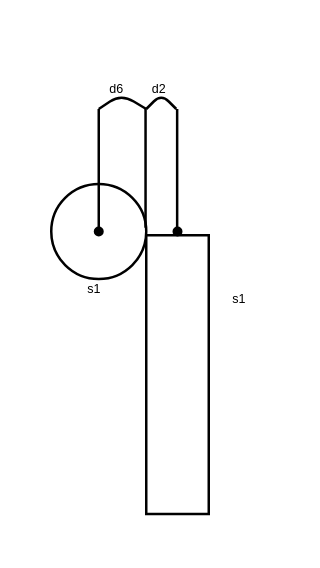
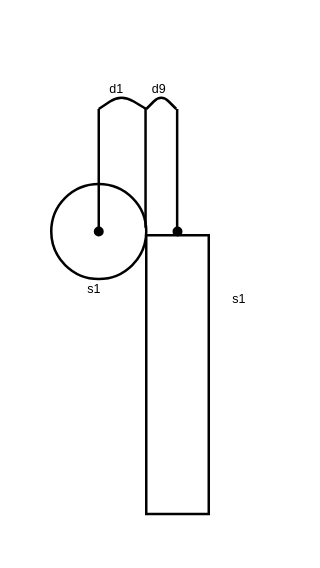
  <mxCell id="0" />
  <mxCell id="1" parent="0" />
  <mxCell id="2" value="" style="ellipse;whiteSpace=wrap;html=1;aspect=fixed;" vertex="1" parent="1"><mxGeometry x="20" y="73" width="38" height="38" as="geometry" /></mxCell>
  <mxCell id="3" value="" style="rounded=0;whiteSpace=wrap;html=1;" vertex="1" parent="1"><mxGeometry x="58" y="93.5" width="25" height="111.5" as="geometry" /></mxCell>
  <mxCell id="4" value="" style="ellipse;whiteSpace=wrap;html=1;aspect=fixed;fillColor=#000000;" vertex="1" parent="1"><mxGeometry x="37.5" y="90.5" width="3" height="3" as="geometry" /></mxCell>
  <mxCell id="5" value="" style="ellipse;whiteSpace=wrap;html=1;aspect=fixed;fillColor=#000000;" vertex="1" parent="1"><mxGeometry x="69" y="90.5" width="3" height="3" as="geometry" /></mxCell>
  <mxCell id="6" value="" style="endArrow=none;html=1;exitX=0.5;exitY=0;exitDx=0;exitDy=0;" edge="1" parent="1" source="4"><mxGeometry width="50" height="50" relative="1" as="geometry"><mxPoint x="23" y="92" as="sourcePoint" /><mxPoint x="39" y="43" as="targetPoint" /></mxGeometry></mxCell>
  <mxCell id="7" value="" style="endArrow=none;html=1;exitX=0.5;exitY=0;exitDx=0;exitDy=0;" edge="1" parent="1"><mxGeometry width="50" height="50" relative="1" as="geometry"><mxPoint x="57.72" y="90.5" as="sourcePoint" /><mxPoint x="57.72" y="43" as="targetPoint" /></mxGeometry></mxCell>
  <mxCell id="8" value="" style="endArrow=none;html=1;exitX=0.5;exitY=0;exitDx=0;exitDy=0;" edge="1" parent="1"><mxGeometry width="50" height="50" relative="1" as="geometry"><mxPoint x="70.36" y="90.5" as="sourcePoint" /><mxPoint x="70.36" y="43" as="targetPoint" /></mxGeometry></mxCell>
  <mxCell id="9" value="" style="endArrow=none;html=1;" edge="1" parent="1"><mxGeometry width="50" height="50" relative="1" as="geometry"><mxPoint x="39" y="43" as="sourcePoint" /><mxPoint x="58" y="43" as="targetPoint" /><Array as="points"><mxPoint x="48" y="37" /></Array></mxGeometry></mxCell>
  <mxCell id="10" value="" style="endArrow=none;html=1;" edge="1" parent="1"><mxGeometry width="50" height="50" relative="1" as="geometry"><mxPoint x="58" y="43" as="sourcePoint" /><mxPoint x="70" y="43" as="targetPoint" /><Array as="points"><mxPoint x="64" y="37" /></Array></mxGeometry></mxCell>
- <mxCell id="11" value="&lt;font style=&quot;font-size: 5px;&quot;&gt;d6&lt;/font&gt;" style="text;html=1;align=center;verticalAlign=middle;resizable=0;points=[];autosize=1;strokeColor=none;fillColor=none;" vertex="1" parent="1"><mxGeometry x="34" y="20" width="24" height="26" as="geometry" /></mxCell>
- <mxCell id="12" value="&lt;font style=&quot;font-size: 5px;&quot;&gt;d2&lt;/font&gt;" style="text;html=1;align=center;verticalAlign=middle;resizable=0;points=[];autosize=1;strokeColor=none;fillColor=none;" vertex="1" parent="1"><mxGeometry x="51" y="20" width="24" height="26" as="geometry" /></mxCell>
+ <mxCell id="11" value="&lt;font style=&quot;font-size: 5px;&quot;&gt;d1&lt;/font&gt;" style="text;html=1;align=center;verticalAlign=middle;resizable=0;points=[];autosize=1;strokeColor=none;fillColor=none;" vertex="1" parent="1"><mxGeometry x="34" y="20" width="24" height="26" as="geometry" /></mxCell>
+ <mxCell id="12" value="&lt;font style=&quot;font-size: 5px;&quot;&gt;d9&lt;/font&gt;" style="text;html=1;align=center;verticalAlign=middle;resizable=0;points=[];autosize=1;strokeColor=none;fillColor=none;" vertex="1" parent="1"><mxGeometry x="51" y="20" width="24" height="26" as="geometry" /></mxCell>
  <mxCell id="13" value="&lt;font style=&quot;font-size: 5px;&quot;&gt;s1&lt;/font&gt;" style="text;html=1;align=center;verticalAlign=middle;resizable=0;points=[];autosize=1;strokeColor=none;fillColor=none;" vertex="1" parent="1"><mxGeometry x="25" y="100" width="23" height="26" as="geometry" /></mxCell>
  <mxCell id="14" value="&lt;font style=&quot;font-size: 5px;&quot;&gt;s1&lt;/font&gt;" style="text;html=1;align=center;verticalAlign=middle;resizable=0;points=[];autosize=1;strokeColor=none;fillColor=none;" vertex="1" parent="1"><mxGeometry x="83" y="104" width="23" height="26" as="geometry" /></mxCell>
